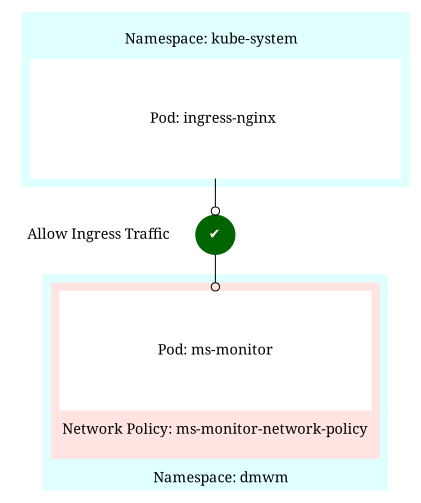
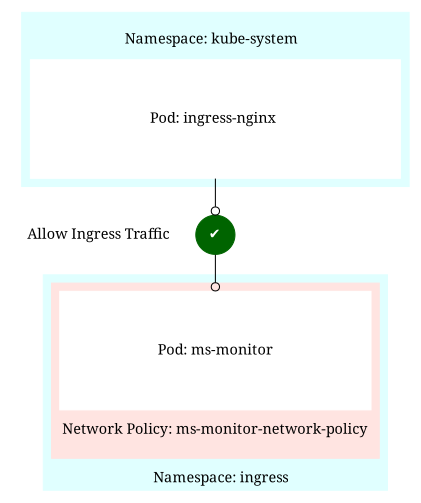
  digraph {
    fontname="Noto Serif"
    rank=same
    rankdir=TB
    node [color=white fontname="Noto Serif" shape=box style=filled]
    edge [fontname="Noto Serif" arrowhead=odot]
    n1 [label="    Pod: ingress-nginx     " margin="1.4,0.7"]
    n2 [label="            Pod: ms-monitor            " labeljust=c margin=0.7]
    n3 [color=darkgreen fontcolor=white label=<&#10004;> shape=circle]
    n4 [label="Allow Ingress Traffic" margin=0 shape="" style=""]
    subgraph cluster_1 {
      color=lightcyan
      label=" \n                      Namespace: kube-system                        "
      labeljust=c
      style=filled
      n1
    }
    subgraph cluster_2 {
      color=lightcyan
-     label="   Namespace: dmwm"
+     label="   Namespace: ingress"
      labeljust=c
      labelloc=b
      style=filled
      subgraph cluster_3 {
        color=mistyrose
        label="Network Policy: ms-monitor-network-policy\n\n"
        labeljust=c
        labelloc=b
        nodesep=1
        style=filled
        n2
      }
    }
    subgraph cluster_4 {
      color=white
      n3
      n4
    }
    n1 -> n3 [minlen=1]
    n3 -> n2
  }
